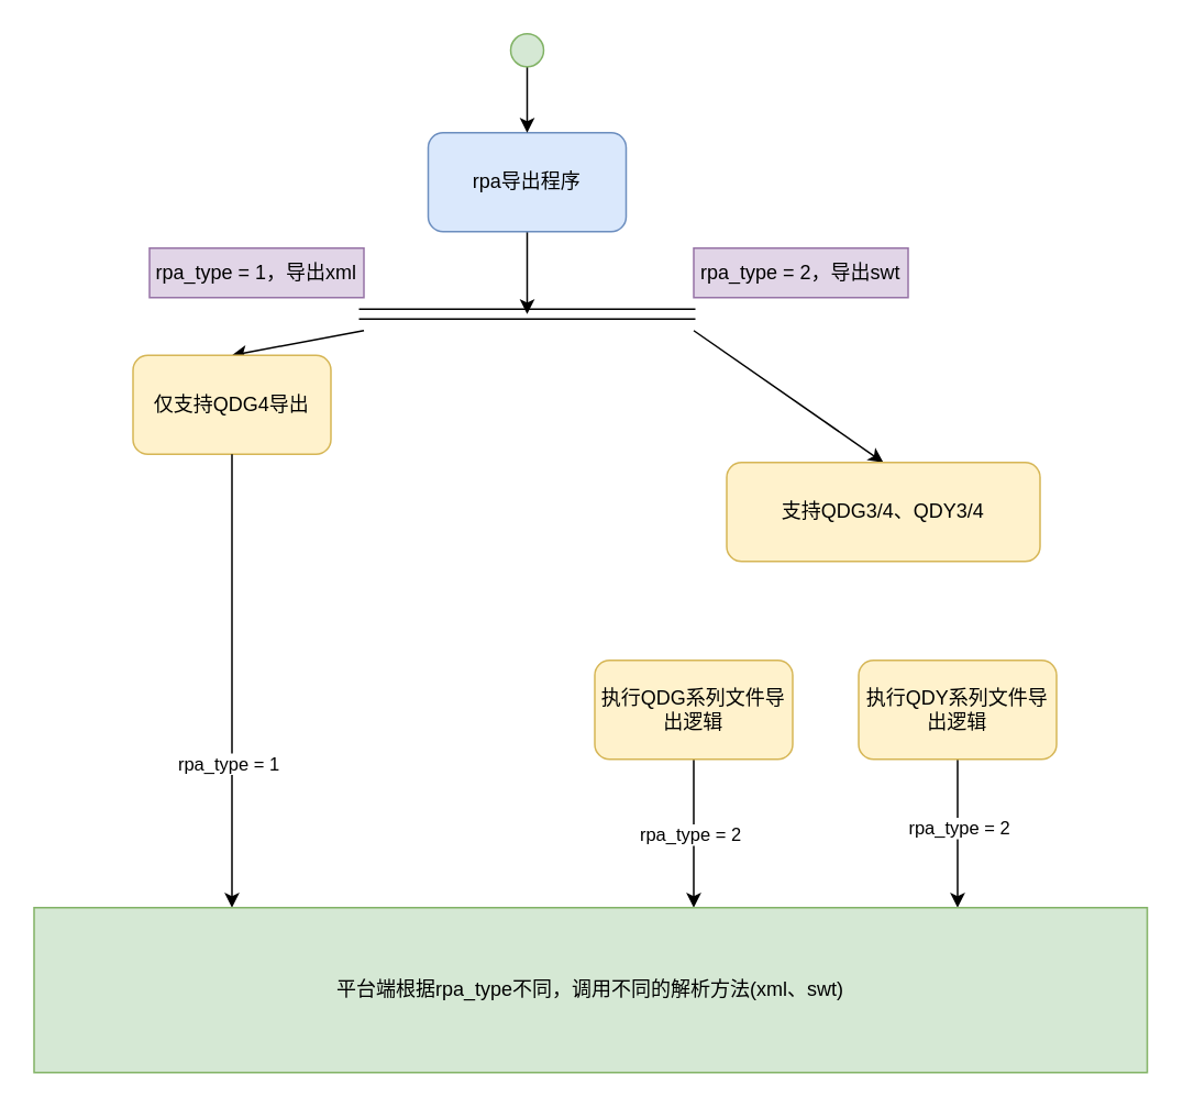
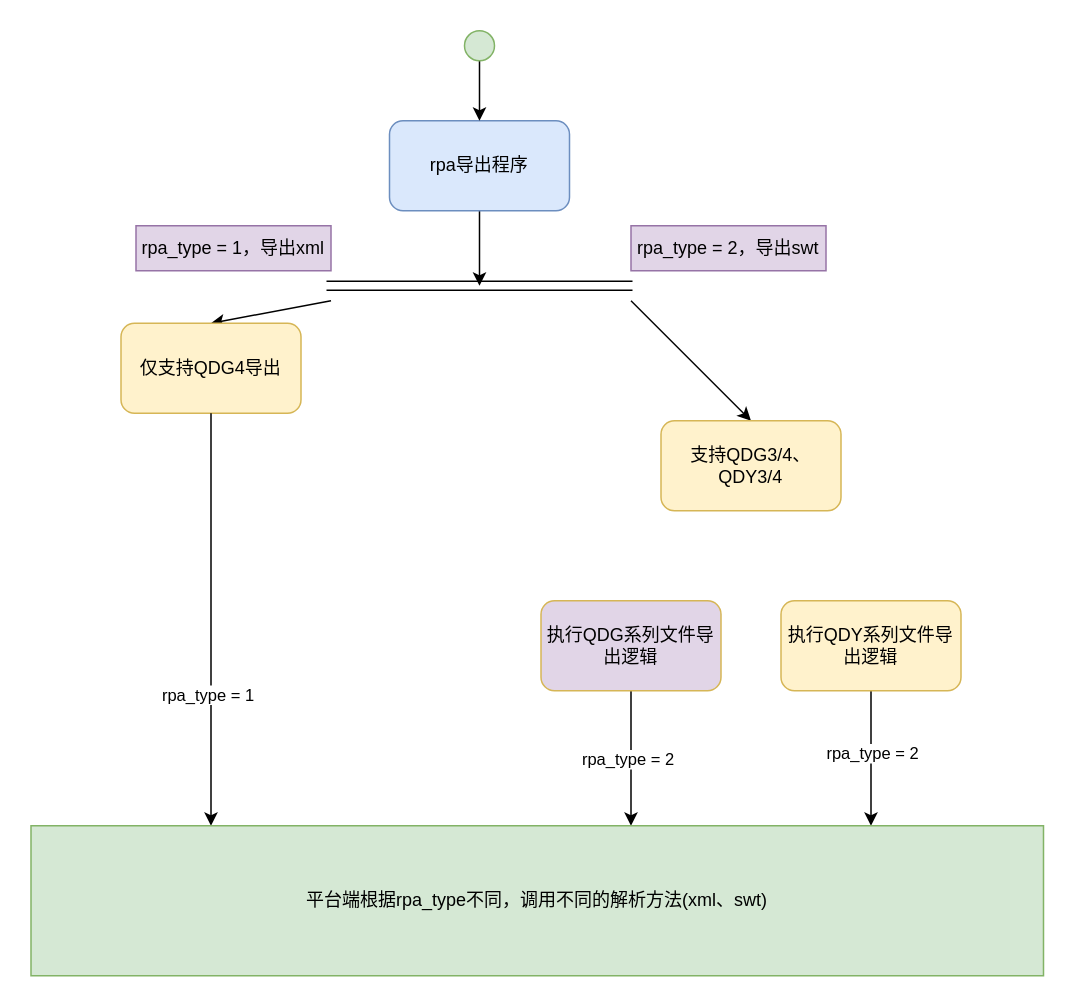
  <mxCell id="0" />
  <mxCell id="1" parent="0" />
  <mxCell id="2" style="edgeStyle=orthogonalEdgeStyle;rounded=0;orthogonalLoop=1;jettySize=auto;html=1;" edge="1" parent="1" source="3"><mxGeometry relative="1" as="geometry"><mxPoint x="319" y="190" as="targetPoint" /></mxGeometry></mxCell>
  <mxCell id="3" value="rpa导出程序" style="rounded=1;whiteSpace=wrap;html=1;fillColor=#dae8fc;strokeColor=#6c8ebf;" vertex="1" parent="1"><mxGeometry x="259" y="80" width="120" height="60" as="geometry" /></mxCell>
  <mxCell id="4" style="edgeStyle=orthogonalEdgeStyle;rounded=0;orthogonalLoop=1;jettySize=auto;html=1;entryX=0.5;entryY=0;entryDx=0;entryDy=0;" edge="1" parent="1" source="5" target="3"><mxGeometry relative="1" as="geometry"><mxPoint x="319" y="80" as="targetPoint" /></mxGeometry></mxCell>
  <mxCell id="5" value="" style="ellipse;whiteSpace=wrap;html=1;aspect=fixed;fillColor=#d5e8d4;strokeColor=#82b366;" vertex="1" parent="1"><mxGeometry x="309" y="20" width="20" height="20" as="geometry" /></mxCell>
  <mxCell id="6" value="" style="shape=link;html=1;rounded=0;width=-6;" edge="1" parent="1"><mxGeometry width="100" relative="1" as="geometry"><mxPoint x="217" y="190" as="sourcePoint" /><mxPoint x="421" y="190" as="targetPoint" /></mxGeometry></mxCell>
  <mxCell id="7" value="rpa_type = 1，导出xml" style="rounded=0;whiteSpace=wrap;html=1;fillColor=#e1d5e7;strokeColor=#9673a6;" vertex="1" parent="1"><mxGeometry x="90" y="150" width="130" height="30" as="geometry" /></mxCell>
  <mxCell id="8" value="rpa_type = 2，导出swt" style="rounded=0;whiteSpace=wrap;html=1;fillColor=#e1d5e7;strokeColor=#9673a6;" vertex="1" parent="1"><mxGeometry x="420" y="150" width="130" height="30" as="geometry" /></mxCell>
  <mxCell id="9" value="" style="endArrow=classic;html=1;rounded=0;entryX=0.5;entryY=0;entryDx=0;entryDy=0;" edge="1" parent="1" target="10"><mxGeometry width="50" height="50" relative="1" as="geometry"><mxPoint x="220" y="200" as="sourcePoint" /><mxPoint x="140" y="280" as="targetPoint" /></mxGeometry></mxCell>
  <mxCell id="10" value="仅支持QDG4导出" style="rounded=1;whiteSpace=wrap;html=1;fillColor=#fff2cc;strokeColor=#d6b656;" vertex="1" parent="1"><mxGeometry x="80" y="215" width="120" height="60" as="geometry" /></mxCell>
  <mxCell id="11" value="" style="endArrow=classic;html=1;rounded=0;entryX=0.5;entryY=0;entryDx=0;entryDy=0;" edge="1" parent="1" target="12"><mxGeometry width="50" height="50" relative="1" as="geometry"><mxPoint x="420" y="200" as="sourcePoint" /><mxPoint x="500" y="280" as="targetPoint" /></mxGeometry></mxCell>
- <mxCell id="12" value="支持QDG3/4、QDY3/4" style="rounded=1;whiteSpace=wrap;html=1;fillColor=#fff2cc;strokeColor=#d6b656;" vertex="1" parent="1"><mxGeometry x="440" y="280" width="190" height="60" as="geometry" /></mxCell>
+ <mxCell id="12" value="支持QDG3/4、QDY3/4" style="rounded=1;whiteSpace=wrap;html=1;fillColor=#fff2cc;strokeColor=#d6b656;" vertex="1" parent="1"><mxGeometry x="440" y="280" width="120" height="60" as="geometry" /></mxCell>
  <mxCell id="13" value="" style="endArrow=classic;html=1;rounded=0;exitX=0.5;exitY=1;exitDx=0;exitDy=0;" edge="1" parent="1" source="10"><mxGeometry width="50" height="50" relative="1" as="geometry"><mxPoint x="160" y="510" as="sourcePoint" /><mxPoint x="140" y="550" as="targetPoint" /></mxGeometry></mxCell>
  <mxCell id="14" value="rpa_type = 1" style="edgeLabel;html=1;align=center;verticalAlign=middle;resizable=0;points=[];" vertex="1" connectable="0" parent="13"><mxGeometry x="0.362" y="-3" relative="1" as="geometry"><mxPoint as="offset" /></mxGeometry></mxCell>
  <mxCell id="15" style="edgeStyle=orthogonalEdgeStyle;rounded=0;orthogonalLoop=1;jettySize=auto;html=1;" edge="1" parent="1" source="17"><mxGeometry relative="1" as="geometry"><mxPoint x="420" y="550" as="targetPoint" /></mxGeometry></mxCell>
  <mxCell id="16" value="rpa_type = 2" style="edgeLabel;html=1;align=center;verticalAlign=middle;resizable=0;points=[];" vertex="1" connectable="0" parent="15"><mxGeometry x="-0.006" y="-3" relative="1" as="geometry"><mxPoint x="-3" y="-3" as="offset" /></mxGeometry></mxCell>
- <mxCell id="17" value="执行QDG系列文件导出逻辑" style="rounded=1;whiteSpace=wrap;html=1;fillColor=#fff2cc;strokeColor=#d6b656;" vertex="1" parent="1"><mxGeometry x="360" y="400" width="120" height="60" as="geometry" /></mxCell>
+ <mxCell id="17" value="执行QDG系列文件导出逻辑" style="rounded=1;whiteSpace=wrap;html=1;fillColor=#e1d5e7;strokeColor=#d6b656;" vertex="1" parent="1"><mxGeometry x="360" y="400" width="120" height="60" as="geometry" /></mxCell>
  <mxCell id="18" style="edgeStyle=orthogonalEdgeStyle;rounded=0;orthogonalLoop=1;jettySize=auto;html=1;" edge="1" parent="1" source="20"><mxGeometry relative="1" as="geometry"><mxPoint x="580" y="550" as="targetPoint" /></mxGeometry></mxCell>
  <mxCell id="19" value="rpa_type = 2" style="edgeLabel;html=1;align=center;verticalAlign=middle;resizable=0;points=[];" vertex="1" connectable="0" parent="18"><mxGeometry x="0.005" y="2" relative="1" as="geometry"><mxPoint y="-2" as="offset" /></mxGeometry></mxCell>
  <mxCell id="20" value="执行QDY系列文件导出逻辑" style="rounded=1;whiteSpace=wrap;html=1;fillColor=#fff2cc;strokeColor=#d6b656;" vertex="1" parent="1"><mxGeometry x="520" y="400" width="120" height="60" as="geometry" /></mxCell>
  <mxCell id="21" value="平台端根据rpa_type不同，调用不同的解析方法(xml、swt)" style="rounded=0;whiteSpace=wrap;html=1;fillColor=#d5e8d4;strokeColor=#82b366;" vertex="1" parent="1"><mxGeometry x="20" y="550" width="675" height="100" as="geometry" /></mxCell>
